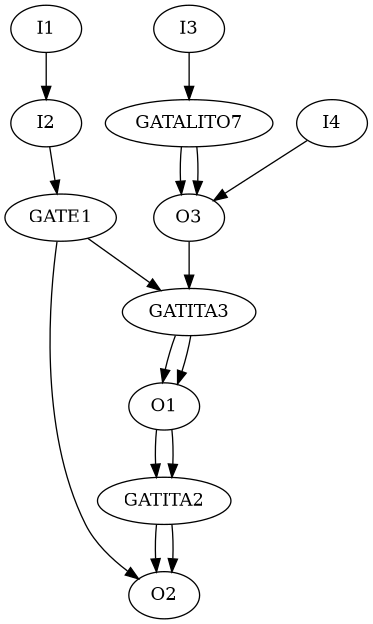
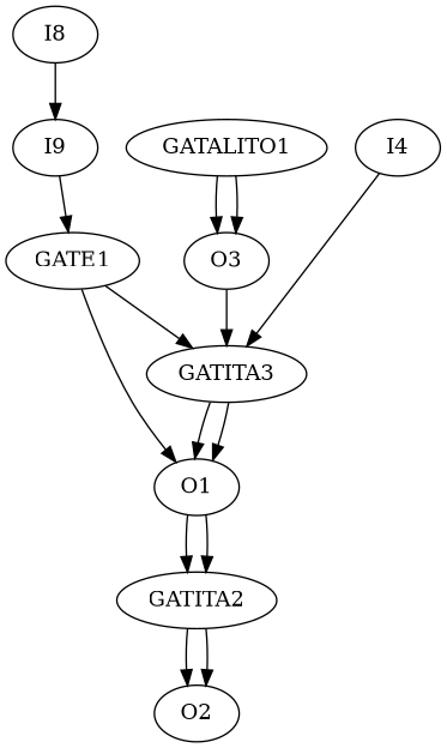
  digraph {
    node [LABEL=INPUT]
-   I1
-   I2
+   I1 [label=I8]
+   I2 [label=I9]
    GATE1 [LABEL=AND2]
    GATITA3 [LABEL=AND35357303725]
    O1 [LABEL=OUTPUT]
-   GATALITO1 [LABEL=AND2 label=GATALITO7]
-   I3
+   GATALITO1 [LABEL=AND2]
    O3 [LABEL=OUTPUT]
    I4
    n10 [LABEL=AND2 label=GATITA2]
    O2 [LABEL=OUTPUT]
    I1 -> I2
    I2 -> GATE1
    GATE1 -> GATITA3
-   GATE1 -> O2
+   GATE1 -> O1
    GATITA3 -> O1
    GATITA3 -> O1
    O1 -> n10
    O1 -> n10
    GATALITO1 -> O3
    GATALITO1 -> O3
-   I3 -> GATALITO1
    O3 -> GATITA3
-   I4 -> O3
+   I4 -> GATITA3
    n10 -> O2
    n10 -> O2
  }
